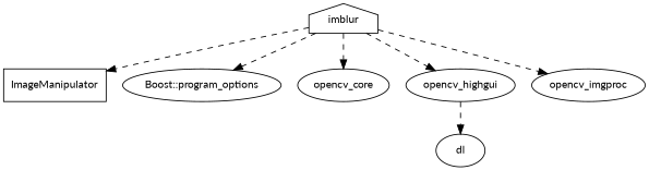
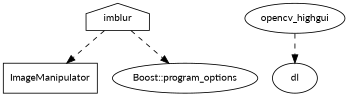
  digraph {
    fontname=Lato
    node [fontname=Lato fontsize=12 shape=ellipse]
    edge [fontname=Lato style=dashed]
    n1 [label=ImageManipulator shape=polygon]
    n2 [label=imblur shape=house]
    n3 [label="Boost::program_options"]
-   n4 [label=opencv_core]
    n5 [label=opencv_highgui]
-   n6 [label=opencv_imgproc]
    n7 [label=dl]
    n2 -> n1
    n2 -> n3
-   n2 -> n4
-   n2 -> n5
-   n2 -> n6
    n5 -> n7
  }
